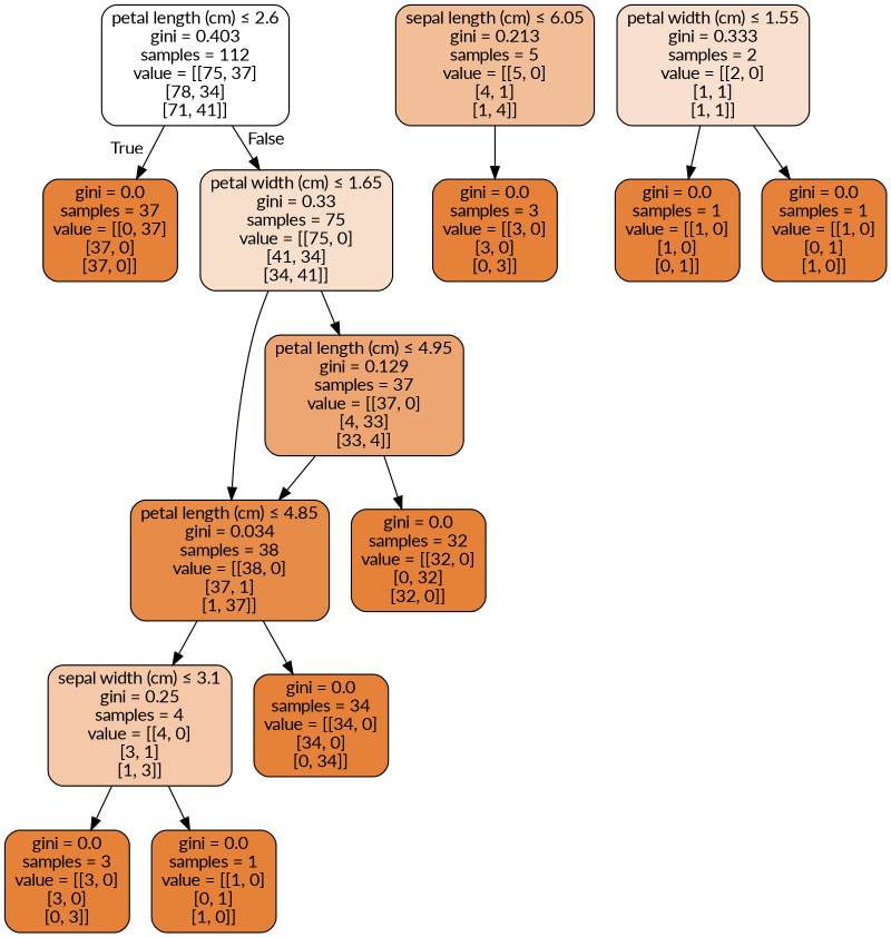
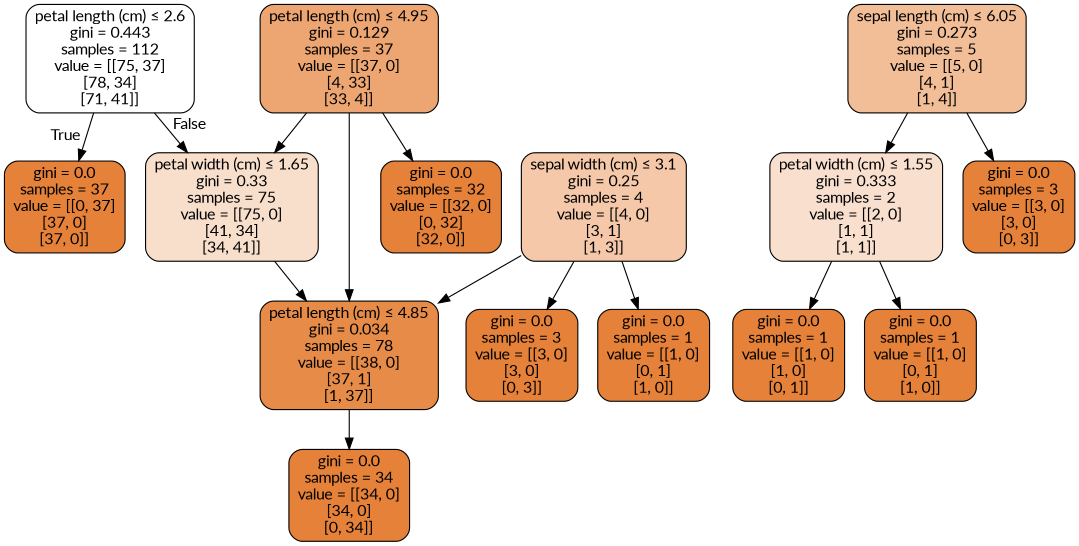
  digraph {
    fontname=Lato
    node [color=black fillcolor="#e58139ff" fontname=Lato shape=box style="filled, rounded"]
    edge [fontname=Lato]
-   n1 [fillcolor="#e5813900" label=<petal length (cm) &le; 2.6<br/>gini = 0.403<br/>samples = 112<br/>value = [[75, 37]<br/>[78, 34]<br/>[71, 41]]>]
+   n1 [fillcolor="#e5813900" label=<petal length (cm) &le; 2.6<br/>gini = 0.443<br/>samples = 112<br/>value = [[75, 37]<br/>[78, 34]<br/>[71, 41]]>]
    n2 [label=<gini = 0.0<br/>samples = 37<br/>value = [[0, 37]<br/>[37, 0]<br/>[37, 0]]>]
    n3 [fillcolor="#e5813941" label=<petal width (cm) &le; 1.65<br/>gini = 0.33<br/>samples = 75<br/>value = [[75, 0]<br/>[41, 34]<br/>[34, 41]]>]
    n4 [fillcolor="#e58139b5" label=<petal length (cm) &le; 4.95<br/>gini = 0.129<br/>samples = 37<br/>value = [[37, 0]<br/>[4, 33]<br/>[33, 4]]>]
-   n5 [fillcolor="#e58139eb" label=<petal length (cm) &le; 4.85<br/>gini = 0.034<br/>samples = 38<br/>value = [[38, 0]<br/>[37, 1]<br/>[1, 37]]>]
+   n5 [fillcolor="#e58139eb" label=<petal length (cm) &le; 4.85<br/>gini = 0.034<br/>samples = 78<br/>value = [[38, 0]<br/>[37, 1]<br/>[1, 37]]>]
    n6 [label=<gini = 0.0<br/>samples = 32<br/>value = [[32, 0]<br/>[0, 32]<br/>[32, 0]]>]
    n7 [fillcolor="#e581396f" label=<sepal width (cm) &le; 3.1<br/>gini = 0.25<br/>samples = 4<br/>value = [[4, 0]<br/>[3, 1]<br/>[1, 3]]>]
    n8 [label=<gini = 0.0<br/>samples = 34<br/>value = [[34, 0]<br/>[34, 0]<br/>[0, 34]]>]
-   n9 [fillcolor="#e5813984" label=<sepal length (cm) &le; 6.05<br/>gini = 0.213<br/>samples = 5<br/>value = [[5, 0]<br/>[4, 1]<br/>[1, 4]]>]
+   n9 [fillcolor="#e5813984" label=<sepal length (cm) &le; 6.05<br/>gini = 0.273<br/>samples = 5<br/>value = [[5, 0]<br/>[4, 1]<br/>[1, 4]]>]
    n10 [fillcolor="#e581393f" label=<petal width (cm) &le; 1.55<br/>gini = 0.333<br/>samples = 2<br/>value = [[2, 0]<br/>[1, 1]<br/>[1, 1]]>]
    n11 [label=<gini = 0.0<br/>samples = 3<br/>value = [[3, 0]<br/>[3, 0]<br/>[0, 3]]>]
    n12 [label=<gini = 0.0<br/>samples = 1<br/>value = [[1, 0]<br/>[1, 0]<br/>[0, 1]]>]
    n13 [label=<gini = 0.0<br/>samples = 1<br/>value = [[1, 0]<br/>[0, 1]<br/>[1, 0]]>]
    n14 [label=<gini = 0.0<br/>samples = 3<br/>value = [[3, 0]<br/>[3, 0]<br/>[0, 3]]>]
    n15 [label=<gini = 0.0<br/>samples = 1<br/>value = [[1, 0]<br/>[0, 1]<br/>[1, 0]]>]
    n1 -> n2 [headlabel=True labelangle=45 labeldistance=2.5]
    n1 -> n3 [headlabel=False labelangle=-45 labeldistance=2.5]
-   n3 -> n4
+   n4 -> n3
    n3 -> n5
    n4 -> n5
    n4 -> n6
-   n5 -> n7
+   n7 -> n5
    n5 -> n8
    n7 -> n14
    n7 -> n15
+   n9 -> n10
    n9 -> n11
    n10 -> n12
    n10 -> n13
  }
